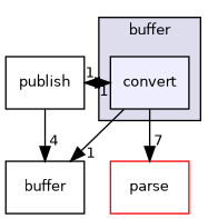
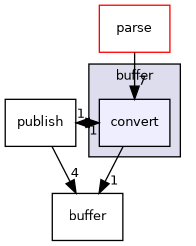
  digraph {
    compound=true
    node [fontname=Helvetica fontsize=10 shape=box]
    edge [headlabel=1 labeldistance=1.5 labelfontname=Helvetica labelfontsize=10]
    n1 [fillcolor="#eeeeff" label=convert pencolor=black style=filled]
    n2 [label=publish]
    n3 [label=buffer]
    n4 [color=red fillcolor=white label=parse style=filled]
    subgraph cluster_1 {
      bgcolor="#ddddee"
      fontname=Helvetica
      fontsize=10
      label=buffer
      pencolor=black
      n1
    }
    n1 -> n2
    n1 -> n3
-   n1 -> n4 [headlabel=7]
+   n4 -> n1 [headlabel=7]
    n2 -> n1
    n2 -> n3 [headlabel=4]
  }
